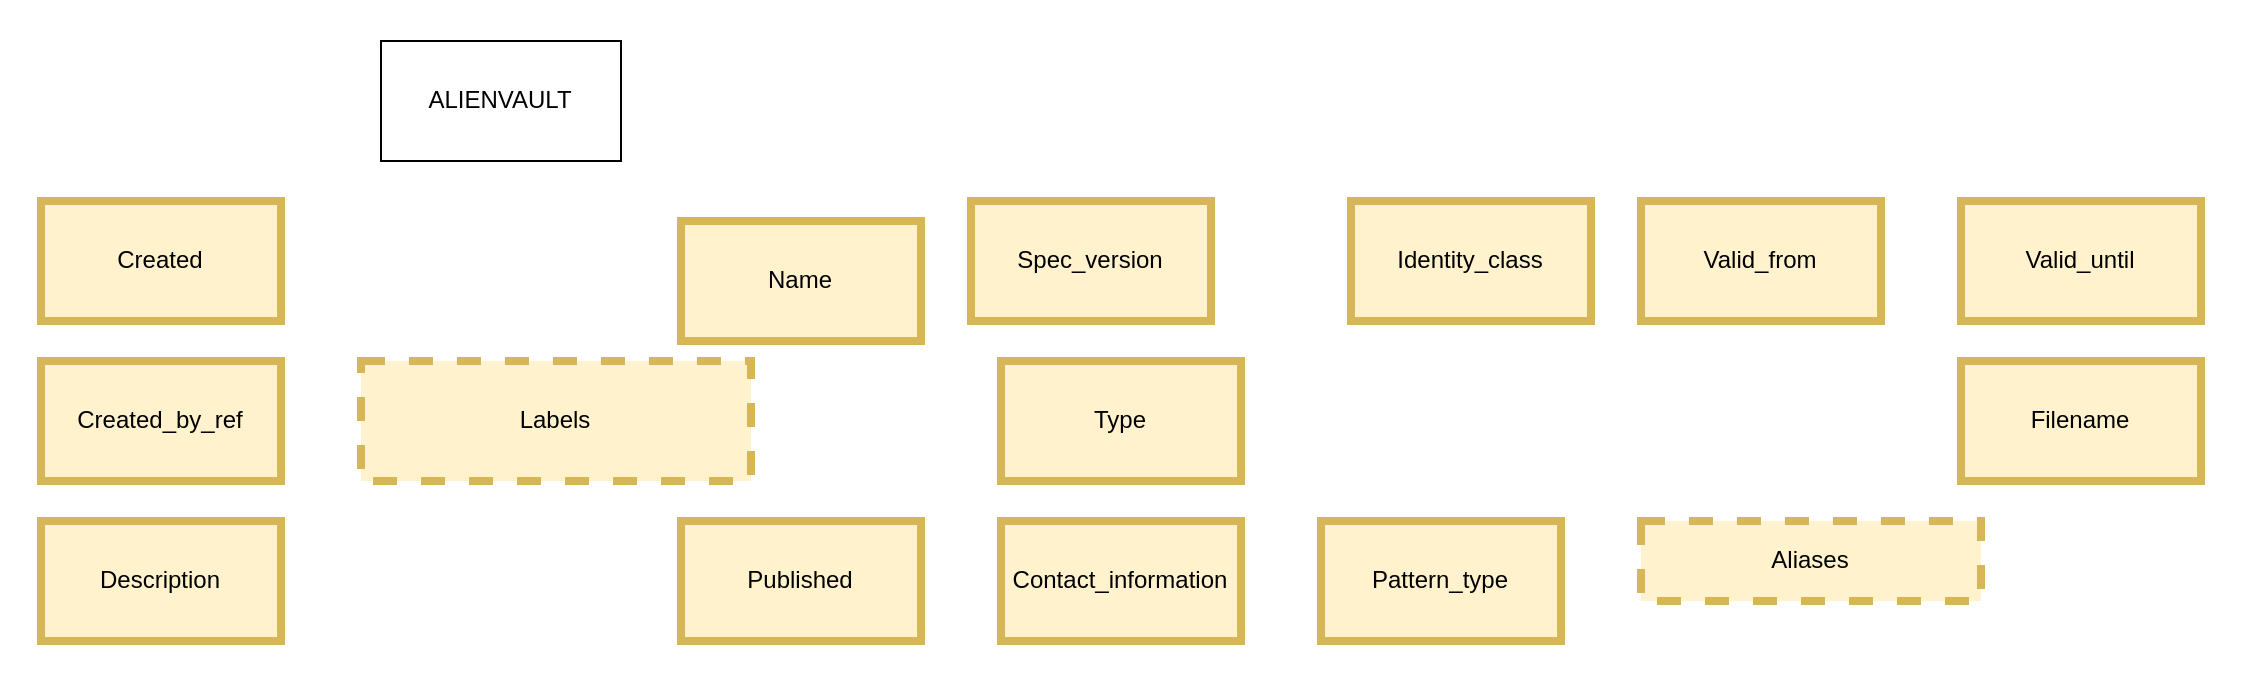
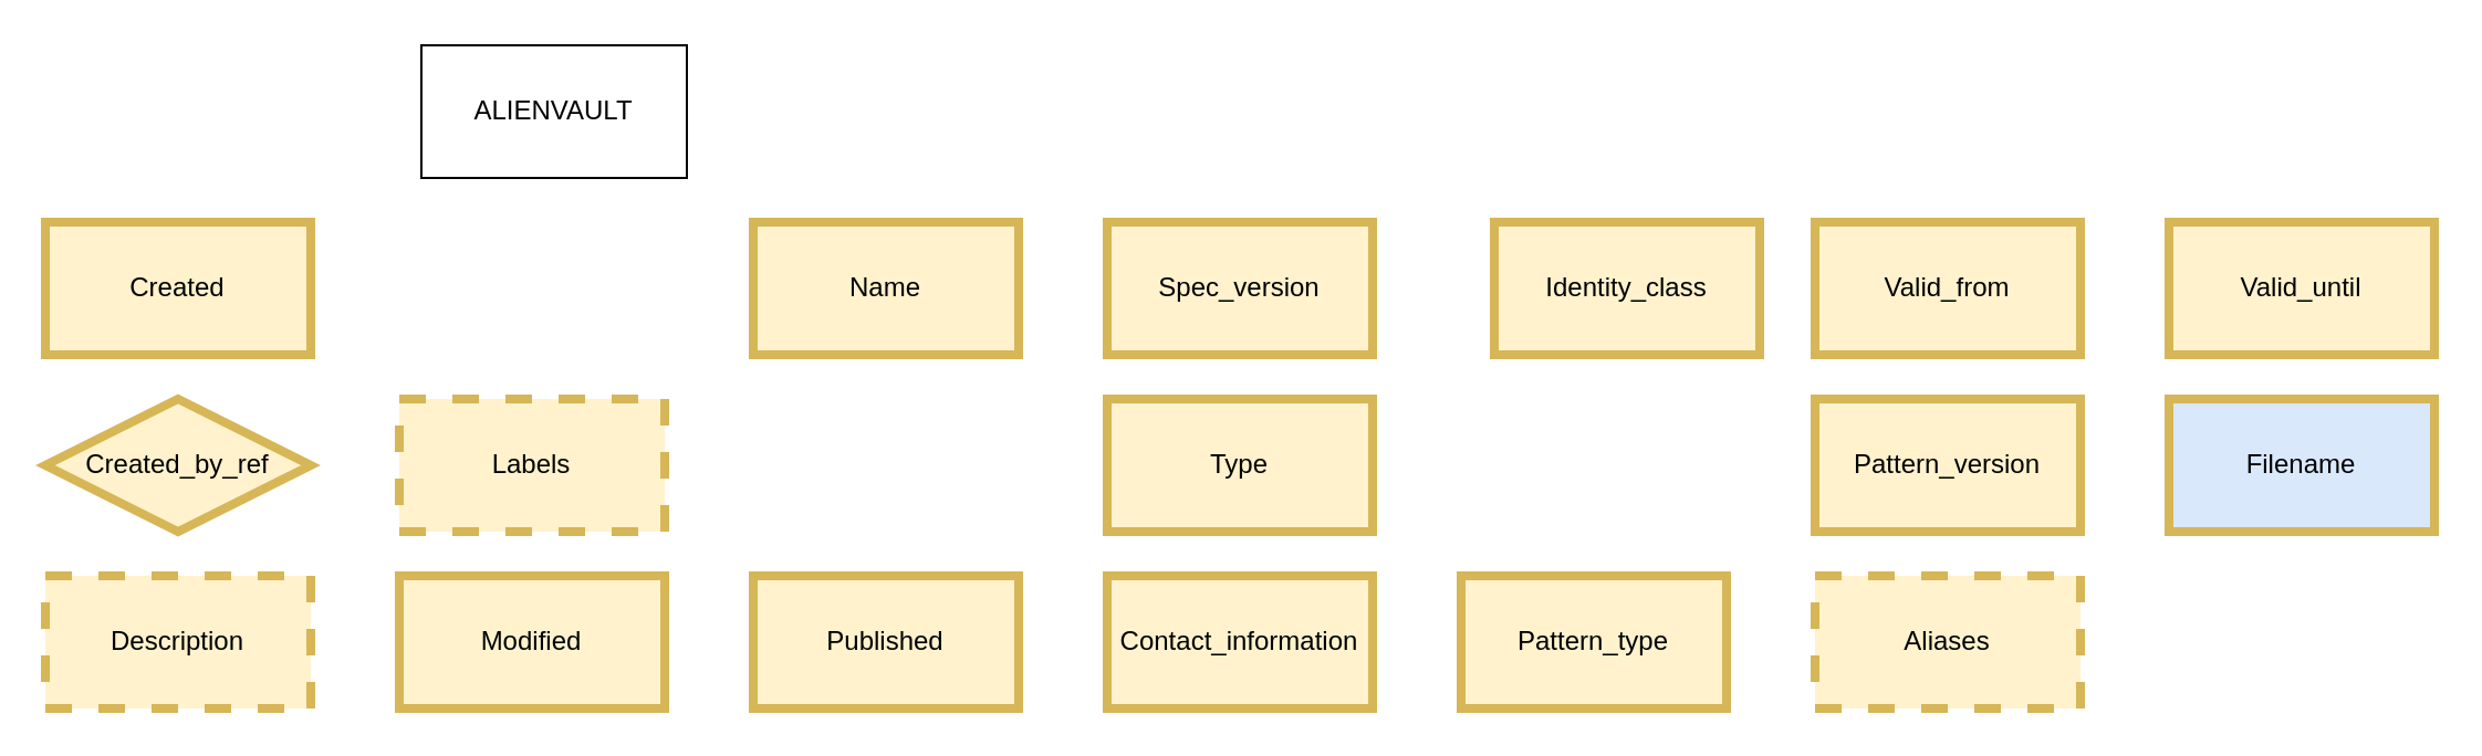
  <mxCell id="0" />
  <mxCell id="1" parent="0" />
  <mxCell id="2" value="ALIENVAULT" style="rounded=0;whiteSpace=wrap;html=1;" vertex="1" parent="1"><mxGeometry x="190" y="20" width="120" height="60" as="geometry" /></mxCell>
- <mxCell id="3" value="Created_by_ref" style="rounded=0;whiteSpace=wrap;html=1;fillColor=#fff2cc;strokeColor=#d6b656;strokeWidth=4;" vertex="1" parent="1"><mxGeometry x="20" y="180" width="120" height="60" as="geometry" /></mxCell>
+ <mxCell id="3" value="Created_by_ref" style="rhombus;whiteSpace=wrap;html=1;fillColor=#fff2cc;strokeColor=#d6b656;strokeWidth=4;" vertex="1" parent="1"><mxGeometry x="20" y="180" width="120" height="60" as="geometry" /></mxCell>
  <mxCell id="4" value="Created" style="rounded=0;whiteSpace=wrap;html=1;strokeWidth=4;fillColor=#fff2cc;strokeColor=#d6b656;" vertex="1" parent="1"><mxGeometry x="20" y="100" width="120" height="60" as="geometry" /></mxCell>
- <mxCell id="5" value="Description" style="rounded=0;whiteSpace=wrap;html=1;fillColor=#fff2cc;strokeColor=#d6b656;strokeWidth=4;" vertex="1" parent="1"><mxGeometry x="20" y="260" width="120" height="60" as="geometry" /></mxCell>
+ <mxCell id="5" value="Description" style="rounded=0;whiteSpace=wrap;html=1;fillColor=#fff2cc;strokeColor=#d6b656;strokeWidth=4;dashed=1;" vertex="1" parent="1"><mxGeometry x="20" y="260" width="120" height="60" as="geometry" /></mxCell>
+ <mxCell id="6" value="Modified" style="rounded=0;whiteSpace=wrap;html=1;strokeWidth=4;strokeColor=#d6b656;fillColor=#fff2cc;" vertex="1" parent="1"><mxGeometry x="180" y="260" width="120" height="60" as="geometry" /></mxCell>
  <mxCell id="7" value="Published" style="rounded=0;whiteSpace=wrap;html=1;fillColor=#fff2cc;strokeColor=#d6b656;strokeWidth=4;" vertex="1" parent="1"><mxGeometry x="340" y="260" width="120" height="60" as="geometry" /></mxCell>
  <mxCell id="8" value="Contact_information" style="rounded=0;whiteSpace=wrap;html=1;fillColor=#fff2cc;strokeColor=#d6b656;strokeWidth=4;" vertex="1" parent="1"><mxGeometry x="500" y="260" width="120" height="60" as="geometry" /></mxCell>
  <mxCell id="9" value="Pattern_type" style="rounded=0;whiteSpace=wrap;html=1;fillColor=#fff2cc;strokeColor=#d6b656;strokeWidth=4;" vertex="1" parent="1"><mxGeometry x="660" y="260" width="120" height="60" as="geometry" /></mxCell>
- <mxCell id="10" value="Labels" style="rounded=0;whiteSpace=wrap;html=1;fillColor=#fff2cc;strokeColor=#D6B656;dashed=1;strokeWidth=4;" vertex="1" parent="1"><mxGeometry x="180" y="180" width="195" height="60" as="geometry" /></mxCell>
+ <mxCell id="10" value="Labels" style="rounded=0;whiteSpace=wrap;html=1;fillColor=#fff2cc;strokeColor=#D6B656;dashed=1;strokeWidth=4;" vertex="1" parent="1"><mxGeometry x="180" y="180" width="120" height="60" as="geometry" /></mxCell>
  <mxCell id="11" value="Identity_class" style="rounded=0;whiteSpace=wrap;html=1;fillColor=#fff2cc;strokeColor=#D6B656;strokeWidth=4;" vertex="1" parent="1"><mxGeometry x="675" y="100" width="120" height="60" as="geometry" /></mxCell>
- <mxCell id="12" value="Name" style="rounded=0;whiteSpace=wrap;html=1;fillColor=#fff2cc;strokeColor=#d6b656;strokeWidth=4;" vertex="1" parent="1"><mxGeometry x="340" y="110" width="120" height="60" as="geometry" /></mxCell>
+ <mxCell id="12" value="Name" style="rounded=0;whiteSpace=wrap;html=1;fillColor=#fff2cc;strokeColor=#d6b656;strokeWidth=4;" vertex="1" parent="1"><mxGeometry x="340" y="100" width="120" height="60" as="geometry" /></mxCell>
  <mxCell id="13" value="Type" style="rounded=0;whiteSpace=wrap;html=1;fillColor=#fff2cc;strokeColor=#d6b656;strokeWidth=4;" vertex="1" parent="1"><mxGeometry x="500" y="180" width="120" height="60" as="geometry" /></mxCell>
- <mxCell id="14" value="Spec_version" style="rounded=0;whiteSpace=wrap;html=1;fillColor=#fff2cc;strokeColor=#d6b656;strokeWidth=4;" vertex="1" parent="1"><mxGeometry x="485" y="100" width="120" height="60" as="geometry" /></mxCell>
- <mxCell id="15" value="Aliases" style="rounded=0;whiteSpace=wrap;html=1;fillColor=#fff2cc;strokeColor=#d6b656;dashed=1;strokeWidth=4;" vertex="1" parent="1"><mxGeometry x="820" y="260" width="170" height="40" as="geometry" /></mxCell>
+ <mxCell id="14" value="Spec_version" style="rounded=0;whiteSpace=wrap;html=1;fillColor=#fff2cc;strokeColor=#d6b656;strokeWidth=4;" vertex="1" parent="1"><mxGeometry x="500" y="100" width="120" height="60" as="geometry" /></mxCell>
+ <mxCell id="15" value="Aliases" style="rounded=0;whiteSpace=wrap;html=1;fillColor=#fff2cc;strokeColor=#d6b656;dashed=1;strokeWidth=4;" vertex="1" parent="1"><mxGeometry x="820" y="260" width="120" height="60" as="geometry" /></mxCell>
+ <mxCell id="16" value="Pattern_version" style="rounded=0;whiteSpace=wrap;html=1;fillColor=#fff2cc;strokeColor=#D6B656;strokeWidth=4;" vertex="1" parent="1"><mxGeometry x="820" y="180" width="120" height="60" as="geometry" /></mxCell>
  <mxCell id="17" value="Valid_from" style="rounded=0;whiteSpace=wrap;html=1;strokeWidth=4;strokeColor=#d6b656;fillColor=#fff2cc;" vertex="1" parent="1"><mxGeometry x="820" y="100" width="120" height="60" as="geometry" /></mxCell>
- <mxCell id="18" value="Filename" style="rounded=0;whiteSpace=wrap;html=1;fillColor=#fff2cc;strokeColor=#d6b656;strokeWidth=4;" vertex="1" parent="1"><mxGeometry x="980" y="180" width="120" height="60" as="geometry" /></mxCell>
+ <mxCell id="18" value="Filename" style="rounded=0;whiteSpace=wrap;html=1;fillColor=#dae8fc;strokeColor=#d6b656;strokeWidth=4;" vertex="1" parent="1"><mxGeometry x="980" y="180" width="120" height="60" as="geometry" /></mxCell>
  <mxCell id="19" value="Valid_until" style="rounded=0;whiteSpace=wrap;html=1;fillColor=#fff2cc;strokeColor=#d6b656;strokeWidth=4;" vertex="1" parent="1"><mxGeometry x="980" y="100" width="120" height="60" as="geometry" /></mxCell>
